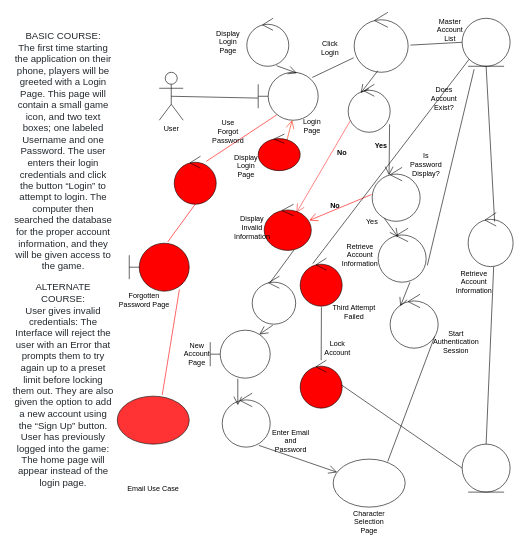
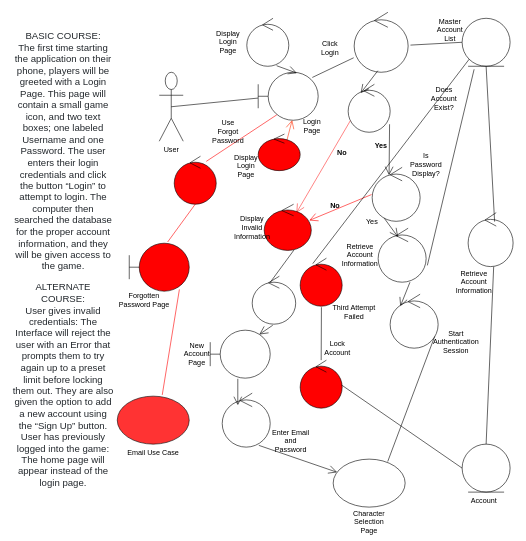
  <mxCell id="0" />
  <mxCell id="1" parent="0" />
- <mxCell id="2" value="User" style="shape=umlActor;verticalLabelPosition=bottom;labelBackgroundColor=#ffffff;verticalAlign=top;html=1;outlineConnect=0;" parent="1" vertex="1"><mxGeometry x="265" y="120" width="40" height="80" as="geometry" /></mxCell>
+ <mxCell id="2" value="User" style="shape=umlActor;verticalLabelPosition=bottom;labelBackgroundColor=#ffffff;verticalAlign=top;html=1;outlineConnect=0;" parent="1" vertex="1"><mxGeometry x="265" y="120" width="40" height="115" as="geometry" /></mxCell>
  <mxCell id="3" value="" style="shape=umlBoundary;whiteSpace=wrap;html=1;" parent="1" vertex="1"><mxGeometry x="430" y="120" width="100" height="80" as="geometry" /></mxCell>
  <mxCell id="4" value="" style="ellipse;shape=umlControl;whiteSpace=wrap;html=1;" parent="1" vertex="1"><mxGeometry x="411" y="30" width="70" height="80" as="geometry" /></mxCell>
  <mxCell id="5" value="" style="endArrow=none;html=1;exitX=0.5;exitY=0.5;exitDx=0;exitDy=0;exitPerimeter=0;entryX=-0.004;entryY=0.538;entryDx=0;entryDy=0;entryPerimeter=0;" parent="1" source="2" target="3" edge="1"><mxGeometry width="50" height="50" relative="1" as="geometry"><mxPoint x="130" y="290" as="sourcePoint" /><mxPoint x="180" y="240" as="targetPoint" /></mxGeometry></mxCell>
  <mxCell id="6" value="" style="endArrow=open;endFill=1;endSize=12;html=1;exitX=0.709;exitY=0.988;exitDx=0;exitDy=0;exitPerimeter=0;entryX=0.644;entryY=0.017;entryDx=0;entryDy=0;entryPerimeter=0;" parent="1" source="4" target="3" edge="1"><mxGeometry width="160" relative="1" as="geometry"><mxPoint x="310" y="100" as="sourcePoint" /><mxPoint x="480" y="90" as="targetPoint" /></mxGeometry></mxCell>
  <mxCell id="7" value="" style="ellipse;shape=umlControl;whiteSpace=wrap;html=1;" parent="1" vertex="1"><mxGeometry x="590" width="90" height="100" as="geometry" y="20" /></mxCell>
  <mxCell id="8" value="" style="endArrow=none;html=1;exitX=0.902;exitY=0.108;exitDx=0;exitDy=0;exitPerimeter=0;entryX=-0.009;entryY=0.758;entryDx=0;entryDy=0;entryPerimeter=0;" parent="1" source="3" target="7" edge="1"><mxGeometry width="50" height="50" relative="1" as="geometry"><mxPoint x="320" y="180" as="sourcePoint" /><mxPoint x="370" y="130" as="targetPoint" /></mxGeometry></mxCell>
  <mxCell id="9" value="" style="endArrow=none;html=1;exitX=1.043;exitY=0.547;exitDx=0;exitDy=0;exitPerimeter=0;entryX=0;entryY=0.5;entryDx=0;entryDy=0;" parent="1" source="7" target="10" edge="1"><mxGeometry width="50" height="50" relative="1" as="geometry"><mxPoint x="440" y="100" as="sourcePoint" /><mxPoint x="490" y="64" as="targetPoint" /></mxGeometry></mxCell>
  <mxCell id="10" value="" style="ellipse;shape=umlEntity;whiteSpace=wrap;html=1;" parent="1" vertex="1"><mxGeometry x="770" y="30" width="80" height="80" as="geometry" /></mxCell>
  <mxCell id="11" value="" style="ellipse;shape=umlControl;whiteSpace=wrap;html=1;" parent="1" vertex="1"><mxGeometry x="780" y="354" width="75" height="90" as="geometry" /></mxCell>
  <mxCell id="12" value="" style="endArrow=none;html=1;entryX=0.5;entryY=1;entryDx=0;entryDy=0;exitX=0.589;exitY=0.167;exitDx=0;exitDy=0;exitPerimeter=0;" parent="1" source="11" target="10" edge="1"><mxGeometry width="50" height="50" relative="1" as="geometry"><mxPoint x="320" y="310" as="sourcePoint" /><mxPoint x="370" y="260" as="targetPoint" /></mxGeometry></mxCell>
  <mxCell id="13" value="" style="ellipse;shape=umlEntity;whiteSpace=wrap;html=1;" parent="1" vertex="1"><mxGeometry x="770" y="740" width="80" height="80" as="geometry" /></mxCell>
  <mxCell id="14" value="" style="endArrow=none;html=1;entryX=0.568;entryY=1.002;entryDx=0;entryDy=0;entryPerimeter=0;exitX=0.5;exitY=0;exitDx=0;exitDy=0;" parent="1" source="13" target="11" edge="1"><mxGeometry width="50" height="50" relative="1" as="geometry"><mxPoint x="530" y="410" as="sourcePoint" /><mxPoint x="550" y="320" as="targetPoint" /></mxGeometry></mxCell>
  <mxCell id="15" value="" style="ellipse;shape=umlControl;whiteSpace=wrap;html=1;" parent="1" vertex="1"><mxGeometry x="580" y="140" width="70" height="80" as="geometry" /></mxCell>
  <mxCell id="16" value="" style="endArrow=open;endFill=1;endSize=12;html=1;exitX=0.438;exitY=0.974;exitDx=0;exitDy=0;exitPerimeter=0;entryX=0.3;entryY=0.183;entryDx=0;entryDy=0;entryPerimeter=0;" parent="1" source="7" target="15" edge="1"><mxGeometry width="160" relative="1" as="geometry"><mxPoint x="200" y="390" as="sourcePoint" /><mxPoint x="360" y="390" as="targetPoint" /></mxGeometry></mxCell>
  <mxCell id="17" value="" style="endArrow=open;endFill=1;endSize=12;html=1;exitX=0.986;exitY=0.833;exitDx=0;exitDy=0;exitPerimeter=0;entryX=0.353;entryY=0.144;entryDx=0;entryDy=0;entryPerimeter=0;" parent="1" source="15" target="22" edge="1"><mxGeometry width="160" relative="1" as="geometry"><mxPoint x="360" y="250" as="sourcePoint" /><mxPoint x="410" y="270" as="targetPoint" /></mxGeometry></mxCell>
  <mxCell id="18" value="" style="endArrow=open;endFill=1;endSize=12;html=1;exitX=0.049;exitY=0.763;exitDx=0;exitDy=0;exitPerimeter=0;entryX=0.686;entryY=0.183;entryDx=0;entryDy=0;entryPerimeter=0;strokeColor=#FF3333;" parent="1" source="15" target="21" edge="1"><mxGeometry width="160" relative="1" as="geometry"><mxPoint x="200" y="360" as="sourcePoint" /><mxPoint x="280" y="280" as="targetPoint" /></mxGeometry></mxCell>
  <mxCell id="19" value="Yes" style="text;align=center;fontStyle=1;verticalAlign=middle;spacingLeft=3;spacingRight=3;strokeColor=none;rotatable=0;points=[[0,0.5],[1,0.5]];portConstraint=eastwest;" parent="1" vertex="1"><mxGeometry x="595" y="229" width="80" height="26" as="geometry" /></mxCell>
  <mxCell id="20" value="No" style="text;align=center;fontStyle=1;verticalAlign=middle;spacingLeft=3;spacingRight=3;strokeColor=none;rotatable=0;points=[[0,0.5],[1,0.5]];portConstraint=eastwest;" parent="1" vertex="1"><mxGeometry x="530" y="240" width="80" height="26" as="geometry" /></mxCell>
  <mxCell id="21" value="" style="ellipse;shape=umlControl;whiteSpace=wrap;html=1;fillColor=#FF0000;" parent="1" vertex="1"><mxGeometry x="440" y="340" width="78.5" height="77" as="geometry" /></mxCell>
  <mxCell id="22" value="" style="ellipse;shape=umlControl;whiteSpace=wrap;html=1;" parent="1" vertex="1"><mxGeometry x="620" y="278.5" width="80" height="90" as="geometry" /></mxCell>
  <mxCell id="23" value="" style="ellipse;shape=umlControl;whiteSpace=wrap;html=1;" parent="1" vertex="1"><mxGeometry x="630" y="380" width="80" height="90" as="geometry" /></mxCell>
  <mxCell id="24" value="" style="ellipse;shape=umlControl;whiteSpace=wrap;html=1;" parent="1" vertex="1"><mxGeometry x="650" y="490" width="80" height="90" as="geometry" /></mxCell>
  <mxCell id="25" value="" style="endArrow=open;endFill=1;endSize=12;html=1;entryX=0.566;entryY=0.997;entryDx=0;entryDy=0;entryPerimeter=0;strokeColor=#FF330A;" parent="1" target="3" edge="1"><mxGeometry width="160" relative="1" as="geometry"><mxPoint x="471" y="260" as="sourcePoint" /><mxPoint x="300" y="420" as="targetPoint" /></mxGeometry></mxCell>
  <mxCell id="26" value="" style="endArrow=none;html=1;entryX=0.31;entryY=0.887;entryDx=0;entryDy=0;entryPerimeter=0;exitX=0.763;exitY=0.107;exitDx=0;exitDy=0;exitPerimeter=0;strokeColor=#FF0000;" parent="1" source="29" target="3" edge="1"><mxGeometry width="50" height="50" relative="1" as="geometry"><mxPoint x="140" y="270" as="sourcePoint" /><mxPoint x="210" y="320" as="targetPoint" /></mxGeometry></mxCell>
  <mxCell id="27" value="" style="endArrow=none;html=1;entryX=0.511;entryY=0.987;entryDx=0;entryDy=0;entryPerimeter=0;exitX=0.64;exitY=-0.025;exitDx=0;exitDy=0;exitPerimeter=0;strokeColor=#FF0000;" parent="1" source="30" target="29" edge="1"><mxGeometry width="50" height="50" relative="1" as="geometry"><mxPoint x="296.62" y="392.24" as="sourcePoint" /><mxPoint x="140" y="390" as="targetPoint" /></mxGeometry></mxCell>
  <mxCell id="28" value="" style="endArrow=none;html=1;entryX=0.836;entryY=0.963;entryDx=0;entryDy=0;entryPerimeter=0;strokeColor=#FF0000;" parent="1" target="30" edge="1"><mxGeometry width="50" height="50" relative="1" as="geometry"><mxPoint x="270" y="658" as="sourcePoint" /><mxPoint x="300" y="640" as="targetPoint" /></mxGeometry></mxCell>
  <mxCell id="29" value="" style="ellipse;shape=umlControl;whiteSpace=wrap;html=1;fillColor=#FF0000;" parent="1" vertex="1"><mxGeometry x="290" y="260" width="70" height="80" as="geometry" /></mxCell>
  <mxCell id="30" value="" style="shape=umlBoundary;whiteSpace=wrap;html=1;fillColor=#FF0000;" parent="1" vertex="1"><mxGeometry x="215" y="405" width="100" height="80" as="geometry" /></mxCell>
  <mxCell id="31" value="" style="endArrow=open;endFill=1;endSize=12;html=1;exitX=0.253;exitY=0.944;exitDx=0;exitDy=0;exitPerimeter=0;entryX=0.413;entryY=0.162;entryDx=0;entryDy=0;entryPerimeter=0;" parent="1" source="22" target="23" edge="1"><mxGeometry width="160" relative="1" as="geometry"><mxPoint x="390" y="630" as="sourcePoint" /><mxPoint x="550" y="630" as="targetPoint" /></mxGeometry></mxCell>
  <mxCell id="32" value="" style="endArrow=none;html=1;entryX=0.928;entryY=0.784;entryDx=0;entryDy=0;entryPerimeter=0;exitX=0.758;exitY=0.05;exitDx=0;exitDy=0;exitPerimeter=0;" parent="1" source="53" target="24" edge="1"><mxGeometry width="50" height="50" relative="1" as="geometry"><mxPoint x="660" y="730" as="sourcePoint" /><mxPoint x="470" y="610" as="targetPoint" /></mxGeometry></mxCell>
  <mxCell id="33" value="" style="ellipse;shape=umlControl;whiteSpace=wrap;html=1;fillColor=#FFFFFF;" parent="1" vertex="1"><mxGeometry x="420" y="460" width="72.5" height="80" as="geometry" /></mxCell>
  <mxCell id="34" value="" style="endArrow=none;html=1;entryX=0.634;entryY=0.989;entryDx=0;entryDy=0;entryPerimeter=0;exitX=0.415;exitY=0.127;exitDx=0;exitDy=0;exitPerimeter=0;" parent="1" source="33" target="21" edge="1"><mxGeometry width="50" height="50" relative="1" as="geometry"><mxPoint x="330" y="380" as="sourcePoint" /><mxPoint x="380" y="330" as="targetPoint" /></mxGeometry></mxCell>
  <mxCell id="35" value="" style="shape=umlBoundary;whiteSpace=wrap;html=1;fillColor=#FFFFFF;" parent="1" vertex="1"><mxGeometry x="350" y="550" width="100" height="80" as="geometry" /></mxCell>
  <mxCell id="36" value="" style="ellipse;shape=umlControl;whiteSpace=wrap;html=1;fillColor=#FFFFFF;" parent="1" vertex="1"><mxGeometry x="370" y="655" width="80" height="90" as="geometry" /></mxCell>
  <mxCell id="37" value="" style="endArrow=open;endFill=1;endSize=12;html=1;exitX=-0.012;exitY=0.504;exitDx=0;exitDy=0;exitPerimeter=0;strokeColor=#FF0000;entryX=0.958;entryY=0.351;entryDx=0;entryDy=0;entryPerimeter=0;" parent="1" source="22" target="21" edge="1"><mxGeometry width="160" relative="1" as="geometry"><mxPoint x="480" y="540" as="sourcePoint" /><mxPoint x="530" y="320" as="targetPoint" /></mxGeometry></mxCell>
  <mxCell id="38" value="No" style="text;align=center;fontStyle=1;verticalAlign=middle;spacingLeft=3;spacingRight=3;strokeColor=none;rotatable=0;points=[[0,0.5],[1,0.5]];portConstraint=eastwest;" parent="1" vertex="1"><mxGeometry x="518.5" y="328" width="80" height="26" as="geometry" /></mxCell>
  <mxCell id="39" value="&lt;p style=&quot;box-sizing: border-box ; margin-top: 0px ; margin-bottom: 16px ; color: rgb(36 , 41 , 46) ; font-family: , &amp;#34;blinkmacsystemfont&amp;#34; , &amp;#34;segoe ui&amp;#34; , &amp;#34;helvetica&amp;#34; , &amp;#34;arial&amp;#34; , sans-serif , &amp;#34;apple color emoji&amp;#34; , &amp;#34;segoe ui emoji&amp;#34; ; font-size: 16px ; white-space: normal ; background-color: rgb(255 , 255 , 255)&quot;&gt;BASIC COURSE:&lt;br style=&quot;box-sizing: border-box&quot;&gt;The first time starting the application on their phone, players will be greeted with a Login Page. This page will contain a small game icon, and two text boxes; one labeled Username and one Password. The user enters their login credentials and click the button “Login” to attempt to login. The computer then searched the database for the proper account information, and they will be given access to the game.&lt;/p&gt;&lt;p style=&quot;box-sizing: border-box ; margin-top: 0px ; margin-bottom: 16px ; color: rgb(36 , 41 , 46) ; font-family: , &amp;#34;blinkmacsystemfont&amp;#34; , &amp;#34;segoe ui&amp;#34; , &amp;#34;helvetica&amp;#34; , &amp;#34;arial&amp;#34; , sans-serif , &amp;#34;apple color emoji&amp;#34; , &amp;#34;segoe ui emoji&amp;#34; ; font-size: 16px ; white-space: normal ; background-color: rgb(255 , 255 , 255)&quot;&gt;ALTERNATE COURSE:&lt;br style=&quot;box-sizing: border-box&quot;&gt;User gives invalid credentials: The Interface will reject the user with an Error that prompts them to try again up to a preset limit before locking them out. They are also given the option to add a new account using the “Sign Up” button. User has previously logged into the game: The home page will appear instead of the login page.&lt;/p&gt;" style="text;html=1;strokeColor=none;fillColor=none;align=center;verticalAlign=middle;whiteSpace=wrap;rounded=0;" parent="1" vertex="1"><mxGeometry x="20" y="60" width="170" height="760" as="geometry" /></mxCell>
  <mxCell id="40" value="" style="ellipse;shape=umlControl;whiteSpace=wrap;html=1;fillColor=#FF0000;" parent="1" vertex="1"><mxGeometry x="500" y="430" width="70" height="80" as="geometry" /></mxCell>
  <mxCell id="41" value="" style="ellipse;shape=umlControl;whiteSpace=wrap;html=1;fillColor=#FF0000;" parent="1" vertex="1"><mxGeometry x="500" y="600" width="70" height="80" as="geometry" /></mxCell>
  <mxCell id="42" value="" style="endArrow=none;html=1;entryX=0.506;entryY=1.022;entryDx=0;entryDy=0;entryPerimeter=0;" parent="1" source="41" target="40" edge="1"><mxGeometry width="50" height="50" relative="1" as="geometry"><mxPoint x="480" y="580" as="sourcePoint" /><mxPoint x="530" y="530" as="targetPoint" /></mxGeometry></mxCell>
  <mxCell id="43" value="" style="endArrow=none;html=1;entryX=0;entryY=1;entryDx=0;entryDy=0;exitX=0.3;exitY=0.113;exitDx=0;exitDy=0;exitPerimeter=0;" parent="1" source="40" target="10" edge="1"><mxGeometry width="50" height="50" relative="1" as="geometry"><mxPoint x="490" y="440" as="sourcePoint" /><mxPoint x="540" y="390" as="targetPoint" /></mxGeometry></mxCell>
  <mxCell id="44" value="" style="endArrow=none;html=1;entryX=0;entryY=0.5;entryDx=0;entryDy=0;exitX=0.986;exitY=0.518;exitDx=0;exitDy=0;exitPerimeter=0;" parent="1" source="41" target="13" edge="1"><mxGeometry width="50" height="50" relative="1" as="geometry"><mxPoint x="650" y="840" as="sourcePoint" /><mxPoint x="700" y="790" as="targetPoint" /></mxGeometry></mxCell>
  <mxCell id="45" value="" style="ellipse;whiteSpace=wrap;html=1;fillColor=#FF3333;" parent="1" vertex="1"><mxGeometry x="195" y="660" width="120" height="80" as="geometry" /></mxCell>
- <mxCell id="46" value="Email Use Case" style="text;html=1;strokeColor=none;fillColor=none;align=center;verticalAlign=middle;whiteSpace=wrap;rounded=0;" parent="1" vertex="1"><mxGeometry x="210" y="805" width="90" height="20" as="geometry" /></mxCell>
+ <mxCell id="46" value="Email Use Case" style="text;html=1;strokeColor=none;fillColor=none;align=center;verticalAlign=middle;whiteSpace=wrap;rounded=0;" parent="1" vertex="1"><mxGeometry x="210" y="745" width="90" height="20" as="geometry" /></mxCell>
  <mxCell id="47" value="Forgotten Password Page" style="text;html=1;strokeColor=none;fillColor=none;align=center;verticalAlign=middle;whiteSpace=wrap;rounded=0;" parent="1" vertex="1"><mxGeometry x="190" y="490" width="100" height="20" as="geometry" /></mxCell>
  <mxCell id="48" value="Use Forgot Password" style="text;html=1;strokeColor=none;fillColor=none;align=center;verticalAlign=middle;whiteSpace=wrap;rounded=0;" parent="1" vertex="1"><mxGeometry x="360" y="209" width="40" height="20" as="geometry" /></mxCell>
  <mxCell id="49" value="" style="endArrow=none;html=1;entryX=0.25;entryY=1.063;entryDx=0;entryDy=0;exitX=1.025;exitY=0.689;exitDx=0;exitDy=0;exitPerimeter=0;entryPerimeter=0;" parent="1" source="23" target="10" edge="1"><mxGeometry width="50" height="50" relative="1" as="geometry"><mxPoint x="740" y="420" as="sourcePoint" /><mxPoint x="780" y="310" as="targetPoint" /></mxGeometry></mxCell>
  <mxCell id="50" value="Yes" style="text;html=1;strokeColor=none;fillColor=none;align=center;verticalAlign=middle;whiteSpace=wrap;rounded=0;" parent="1" vertex="1"><mxGeometry x="600" y="360" width="40" height="20" as="geometry" /></mxCell>
  <mxCell id="51" value="Click Login" style="text;html=1;strokeColor=none;fillColor=none;align=center;verticalAlign=middle;whiteSpace=wrap;rounded=0;" parent="1" vertex="1"><mxGeometry x="530" y="70" width="40" height="20" as="geometry" /></mxCell>
  <mxCell id="52" value="" style="endArrow=open;endFill=1;endSize=12;html=1;exitX=0.663;exitY=1;exitDx=0;exitDy=0;exitPerimeter=0;entryX=0.213;entryY=0.222;entryDx=0;entryDy=0;entryPerimeter=0;" parent="1" source="23" target="24" edge="1"><mxGeometry width="160" relative="1" as="geometry"><mxPoint x="560" y="720" as="sourcePoint" /><mxPoint x="720" y="720" as="targetPoint" /></mxGeometry></mxCell>
  <mxCell id="53" value="" style="ellipse;whiteSpace=wrap;html=1;fillColor=#FFFFFF;" parent="1" vertex="1"><mxGeometry x="555" y="765" width="120" height="80" as="geometry" /></mxCell>
  <mxCell id="54" value="Character Selection Page" style="text;html=1;strokeColor=none;fillColor=none;align=center;verticalAlign=middle;whiteSpace=wrap;rounded=0;" parent="1" vertex="1"><mxGeometry x="595" y="860" width="40" height="20" as="geometry" /></mxCell>
+ <mxCell id="55" value="Account" style="text;html=1;strokeColor=none;fillColor=none;align=center;verticalAlign=middle;whiteSpace=wrap;rounded=0;" parent="1" vertex="1"><mxGeometry x="773" y="825" width="67" height="20" as="geometry" /></mxCell>
  <mxCell id="56" value="Lock Account" style="text;html=1;strokeColor=none;fillColor=none;align=center;verticalAlign=middle;whiteSpace=wrap;rounded=0;" parent="1" vertex="1"><mxGeometry x="530" y="570" width="65" height="20" as="geometry" /></mxCell>
  <mxCell id="57" value="Third Attempt Failed" style="text;html=1;strokeColor=none;fillColor=none;align=center;verticalAlign=middle;whiteSpace=wrap;rounded=0;" parent="1" vertex="1"><mxGeometry x="550" y="510" width="80" height="20" as="geometry" /></mxCell>
  <mxCell id="58" value="" style="endArrow=open;endFill=1;endSize=12;html=1;exitX=0.763;exitY=0.967;exitDx=0;exitDy=0;exitPerimeter=0;" parent="1" source="36" target="53" edge="1"><mxGeometry width="160" relative="1" as="geometry"><mxPoint x="470" y="740" as="sourcePoint" /><mxPoint x="630" y="740" as="targetPoint" /></mxGeometry></mxCell>
  <mxCell id="59" value="" style="endArrow=open;endFill=1;endSize=12;html=1;exitX=0.46;exitY=1.013;exitDx=0;exitDy=0;exitPerimeter=0;entryX=0.325;entryY=0.222;entryDx=0;entryDy=0;entryPerimeter=0;" parent="1" source="35" target="36" edge="1"><mxGeometry width="160" relative="1" as="geometry"><mxPoint x="490" y="810" as="sourcePoint" /><mxPoint x="650" y="810" as="targetPoint" /></mxGeometry></mxCell>
  <mxCell id="60" value="" style="endArrow=open;endFill=1;endSize=12;html=1;exitX=0.473;exitY=1.022;exitDx=0;exitDy=0;exitPerimeter=0;entryX=0.82;entryY=0.088;entryDx=0;entryDy=0;entryPerimeter=0;" parent="1" source="33" target="35" edge="1"><mxGeometry width="160" relative="1" as="geometry"><mxPoint x="360" y="500" as="sourcePoint" /><mxPoint x="520" y="500" as="targetPoint" /></mxGeometry></mxCell>
  <mxCell id="61" value="Master Account List" style="text;html=1;strokeColor=none;fillColor=none;align=center;verticalAlign=middle;whiteSpace=wrap;rounded=0;" parent="1" vertex="1"><mxGeometry x="730" y="40" width="40" height="20" as="geometry" /></mxCell>
  <mxCell id="62" value="Retrieve Account Information" style="text;html=1;strokeColor=none;fillColor=none;align=center;verticalAlign=middle;whiteSpace=wrap;rounded=0;" parent="1" vertex="1"><mxGeometry x="770" y="460" width="40" height="20" as="geometry" /></mxCell>
  <mxCell id="63" value="New Account Page" style="text;html=1;strokeColor=none;fillColor=none;align=center;verticalAlign=middle;whiteSpace=wrap;rounded=0;" parent="1" vertex="1"><mxGeometry x="308" y="580" width="40" height="20" as="geometry" /></mxCell>
  <mxCell id="64" value="Display Invalid Information" style="text;html=1;strokeColor=none;fillColor=none;align=center;verticalAlign=middle;whiteSpace=wrap;rounded=0;" parent="1" vertex="1"><mxGeometry x="400" y="368.5" width="40" height="20" as="geometry" /></mxCell>
  <mxCell id="65" value="" style="ellipse;shape=umlControl;whiteSpace=wrap;html=1;fillColor=#FF0000;" parent="1" vertex="1"><mxGeometry x="430" y="223" width="70" height="61" as="geometry" /></mxCell>
  <mxCell id="66" value="Does Account Exist?" style="text;html=1;strokeColor=none;fillColor=none;align=center;verticalAlign=middle;whiteSpace=wrap;rounded=0;" parent="1" vertex="1"><mxGeometry x="720" y="154" width="40" height="20" as="geometry" /></mxCell>
  <mxCell id="67" value="Is Password Display?" style="text;html=1;strokeColor=none;fillColor=none;align=center;verticalAlign=middle;whiteSpace=wrap;rounded=0;" parent="1" vertex="1"><mxGeometry x="690" y="264" width="40" height="20" as="geometry" /></mxCell>
  <mxCell id="68" value="Retrieve Account Information" style="text;html=1;strokeColor=none;fillColor=none;align=center;verticalAlign=middle;whiteSpace=wrap;rounded=0;" parent="1" vertex="1"><mxGeometry x="580" y="415" width="40" height="20" as="geometry" /></mxCell>
  <mxCell id="69" value="Start Authentication Session" style="text;html=1;strokeColor=none;fillColor=none;align=center;verticalAlign=middle;whiteSpace=wrap;rounded=0;" parent="1" vertex="1"><mxGeometry x="740" y="560" width="40" height="20" as="geometry" /></mxCell>
  <mxCell id="70" value="Login Page" style="text;html=1;strokeColor=none;fillColor=none;align=center;verticalAlign=middle;whiteSpace=wrap;rounded=0;" parent="1" vertex="1"><mxGeometry x="500" y="200" width="40" height="20" as="geometry" /></mxCell>
  <mxCell id="71" value="Display Login Page" style="text;html=1;strokeColor=none;fillColor=none;align=center;verticalAlign=middle;whiteSpace=wrap;rounded=0;" parent="1" vertex="1"><mxGeometry x="360" y="60" width="40" height="20" as="geometry" /></mxCell>
  <mxCell id="72" value="Enter Email and Password" style="text;html=1;strokeColor=none;fillColor=none;align=center;verticalAlign=middle;whiteSpace=wrap;rounded=0;" parent="1" vertex="1"><mxGeometry x="449.5" y="725" width="69" height="20" as="geometry" /></mxCell>
  <mxCell id="73" value="Display Login Page" style="text;html=1;strokeColor=none;fillColor=none;align=center;verticalAlign=middle;whiteSpace=wrap;rounded=0;" parent="1" vertex="1"><mxGeometry x="390" y="266" width="40" height="20" as="geometry" /></mxCell>
